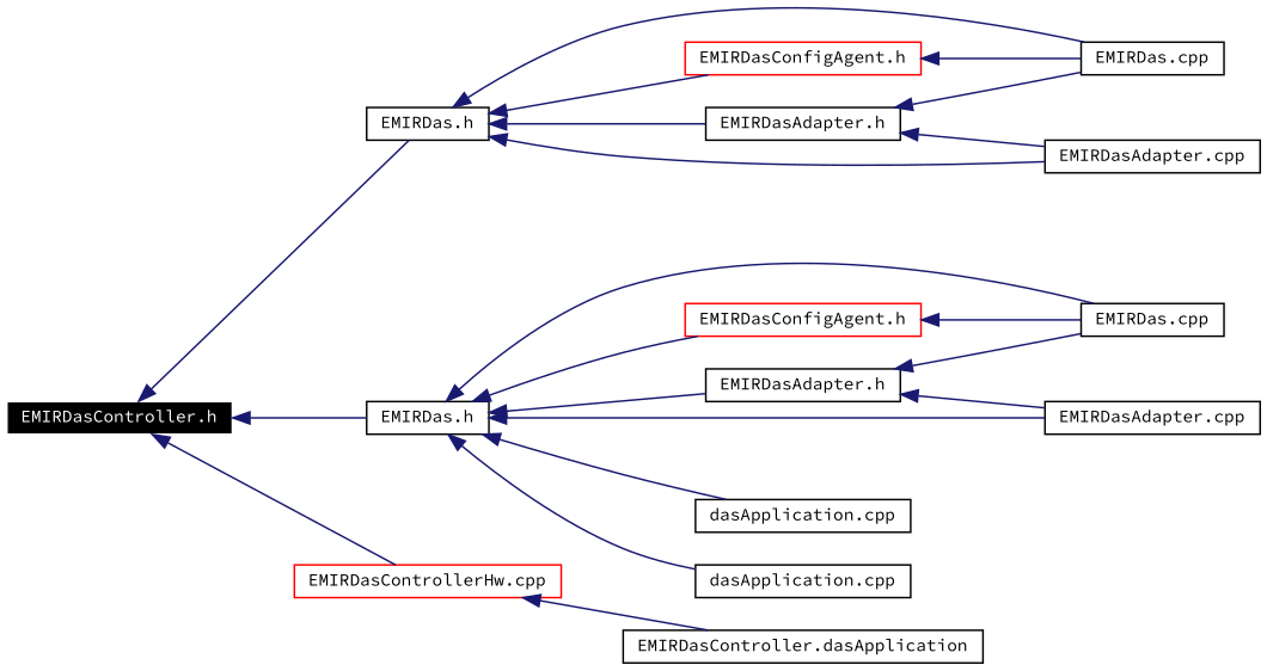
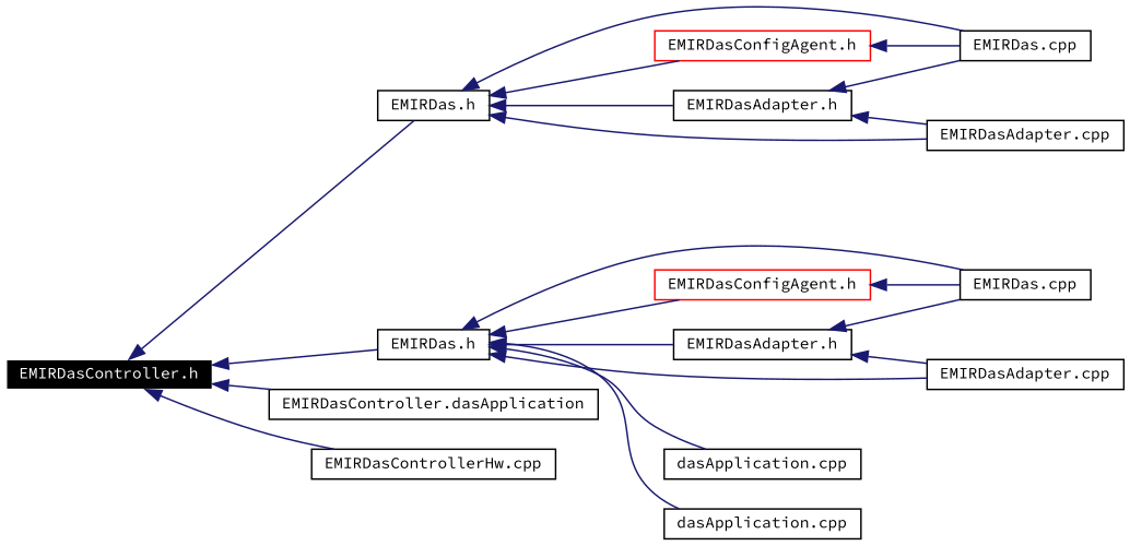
  digraph {
    fontname="Source Code Pro"
    rankdir=LR
    node [color=black fillcolor=white fontname="Source Code Pro" fontsize=10 shape=record style=filled]
    edge [color=midnightblue dir=back fontname="Source Code Pro" fontsize=10 labelfontname=Helvetica labelfontsize=10 style=solid]
    n1 [color=white fillcolor=black fontcolor=white height=0.2 label="EMIRDasController.h" width=0.4]
    n2 [height=0.2 label="EMIRDas.h" width=0.4]
    n3 [height=0.2 label="EMIRDas.h" width=0.4]
    n4 [height=0.2 label="EMIRDasController.dasApplication" width=0.4]
-   n5 [color=red height=0.2 label="EMIRDasControllerHw.cpp" width=0.4]
+   n5 [height=0.2 label="EMIRDasControllerHw.cpp" width=0.4]
    n6 [height=0.2 label="EMIRDas.cpp" width=0.4]
    n7 [height=0.2 label="EMIRDasAdapter.h" width=0.4]
    n8 [height=0.2 label="EMIRDasAdapter.cpp" width=0.4]
    n9 [color=red height=0.2 label="EMIRDasConfigAgent.h" width=0.4]
    n10 [height=0.2 label="EMIRDas.cpp" width=0.4]
    n11 [height=0.2 label="EMIRDasAdapter.h" width=0.4]
    n12 [height=0.2 label="EMIRDasAdapter.cpp" width=0.4]
    n13 [color=red height=0.2 label="EMIRDasConfigAgent.h" width=0.4]
    n14 [height=0.2 label="dasApplication.cpp" width=0.4]
    n15 [height=0.2 label="dasApplication.cpp" width=0.4]
    n1 -> n2
    n1 -> n3
-   n5 -> n4
+   n1 -> n4
    n1 -> n5
    n2 -> n6
    n2 -> n7
    n2 -> n8
    n2 -> n9
    n3 -> n10
    n3 -> n11
    n3 -> n12
    n3 -> n13
    n3 -> n14
    n3 -> n15
    n7 -> n6
    n7 -> n8
    n9 -> n6
    n11 -> n10
    n11 -> n12
    n13 -> n10
  }
